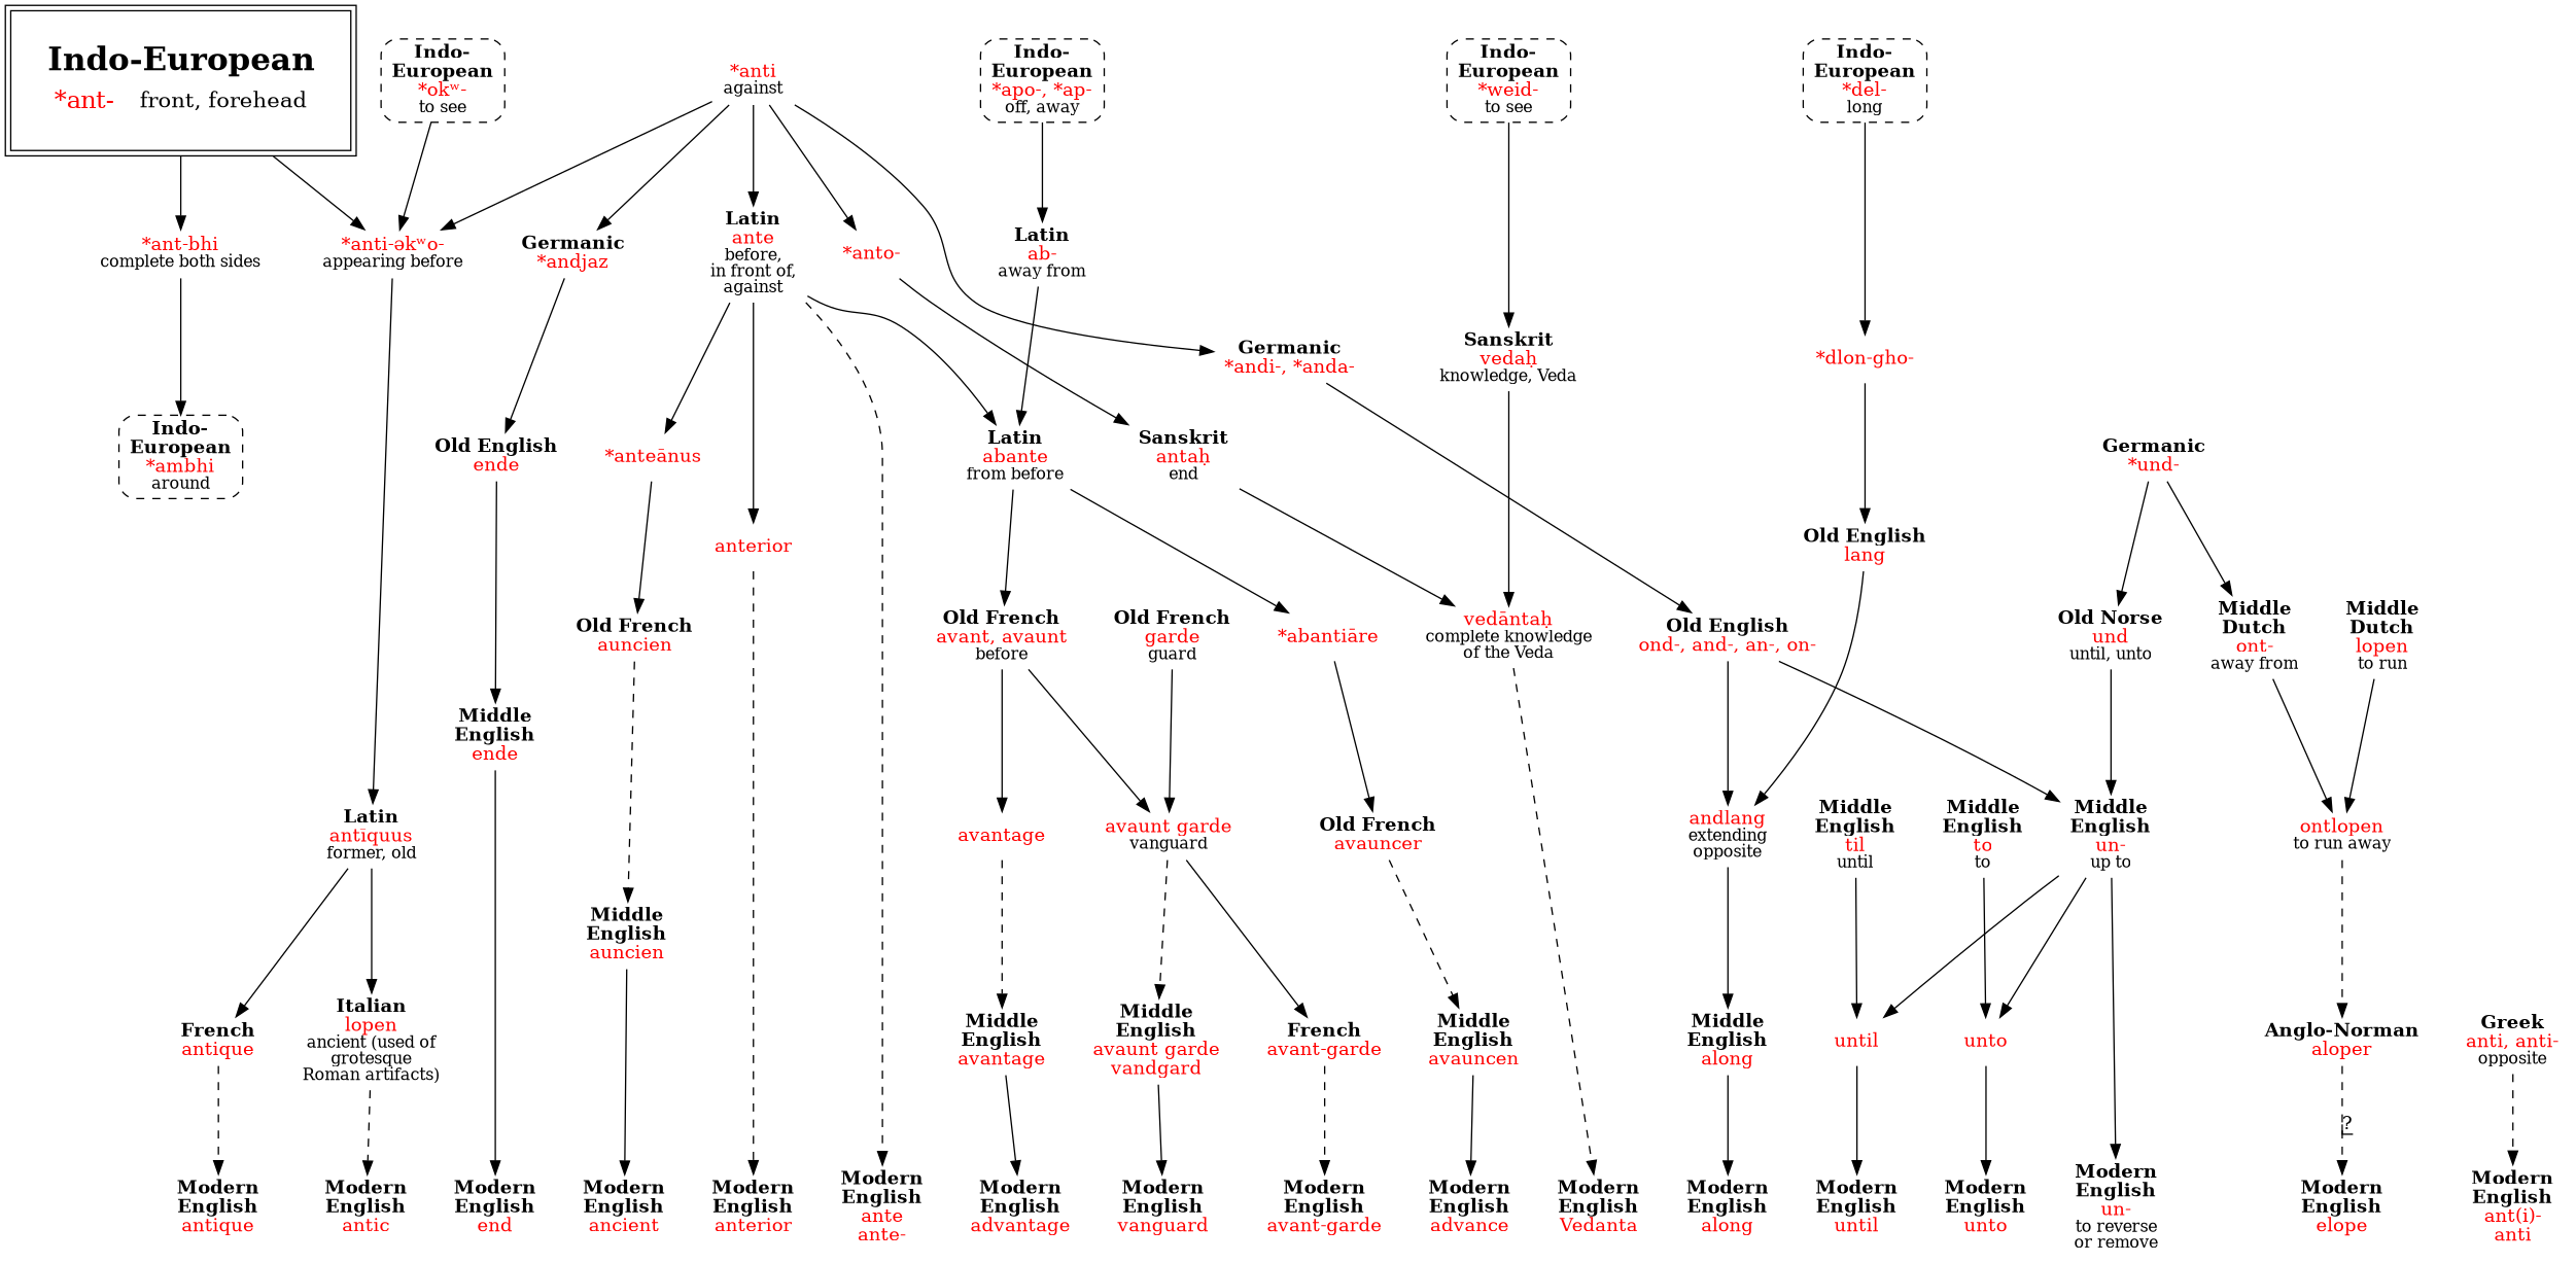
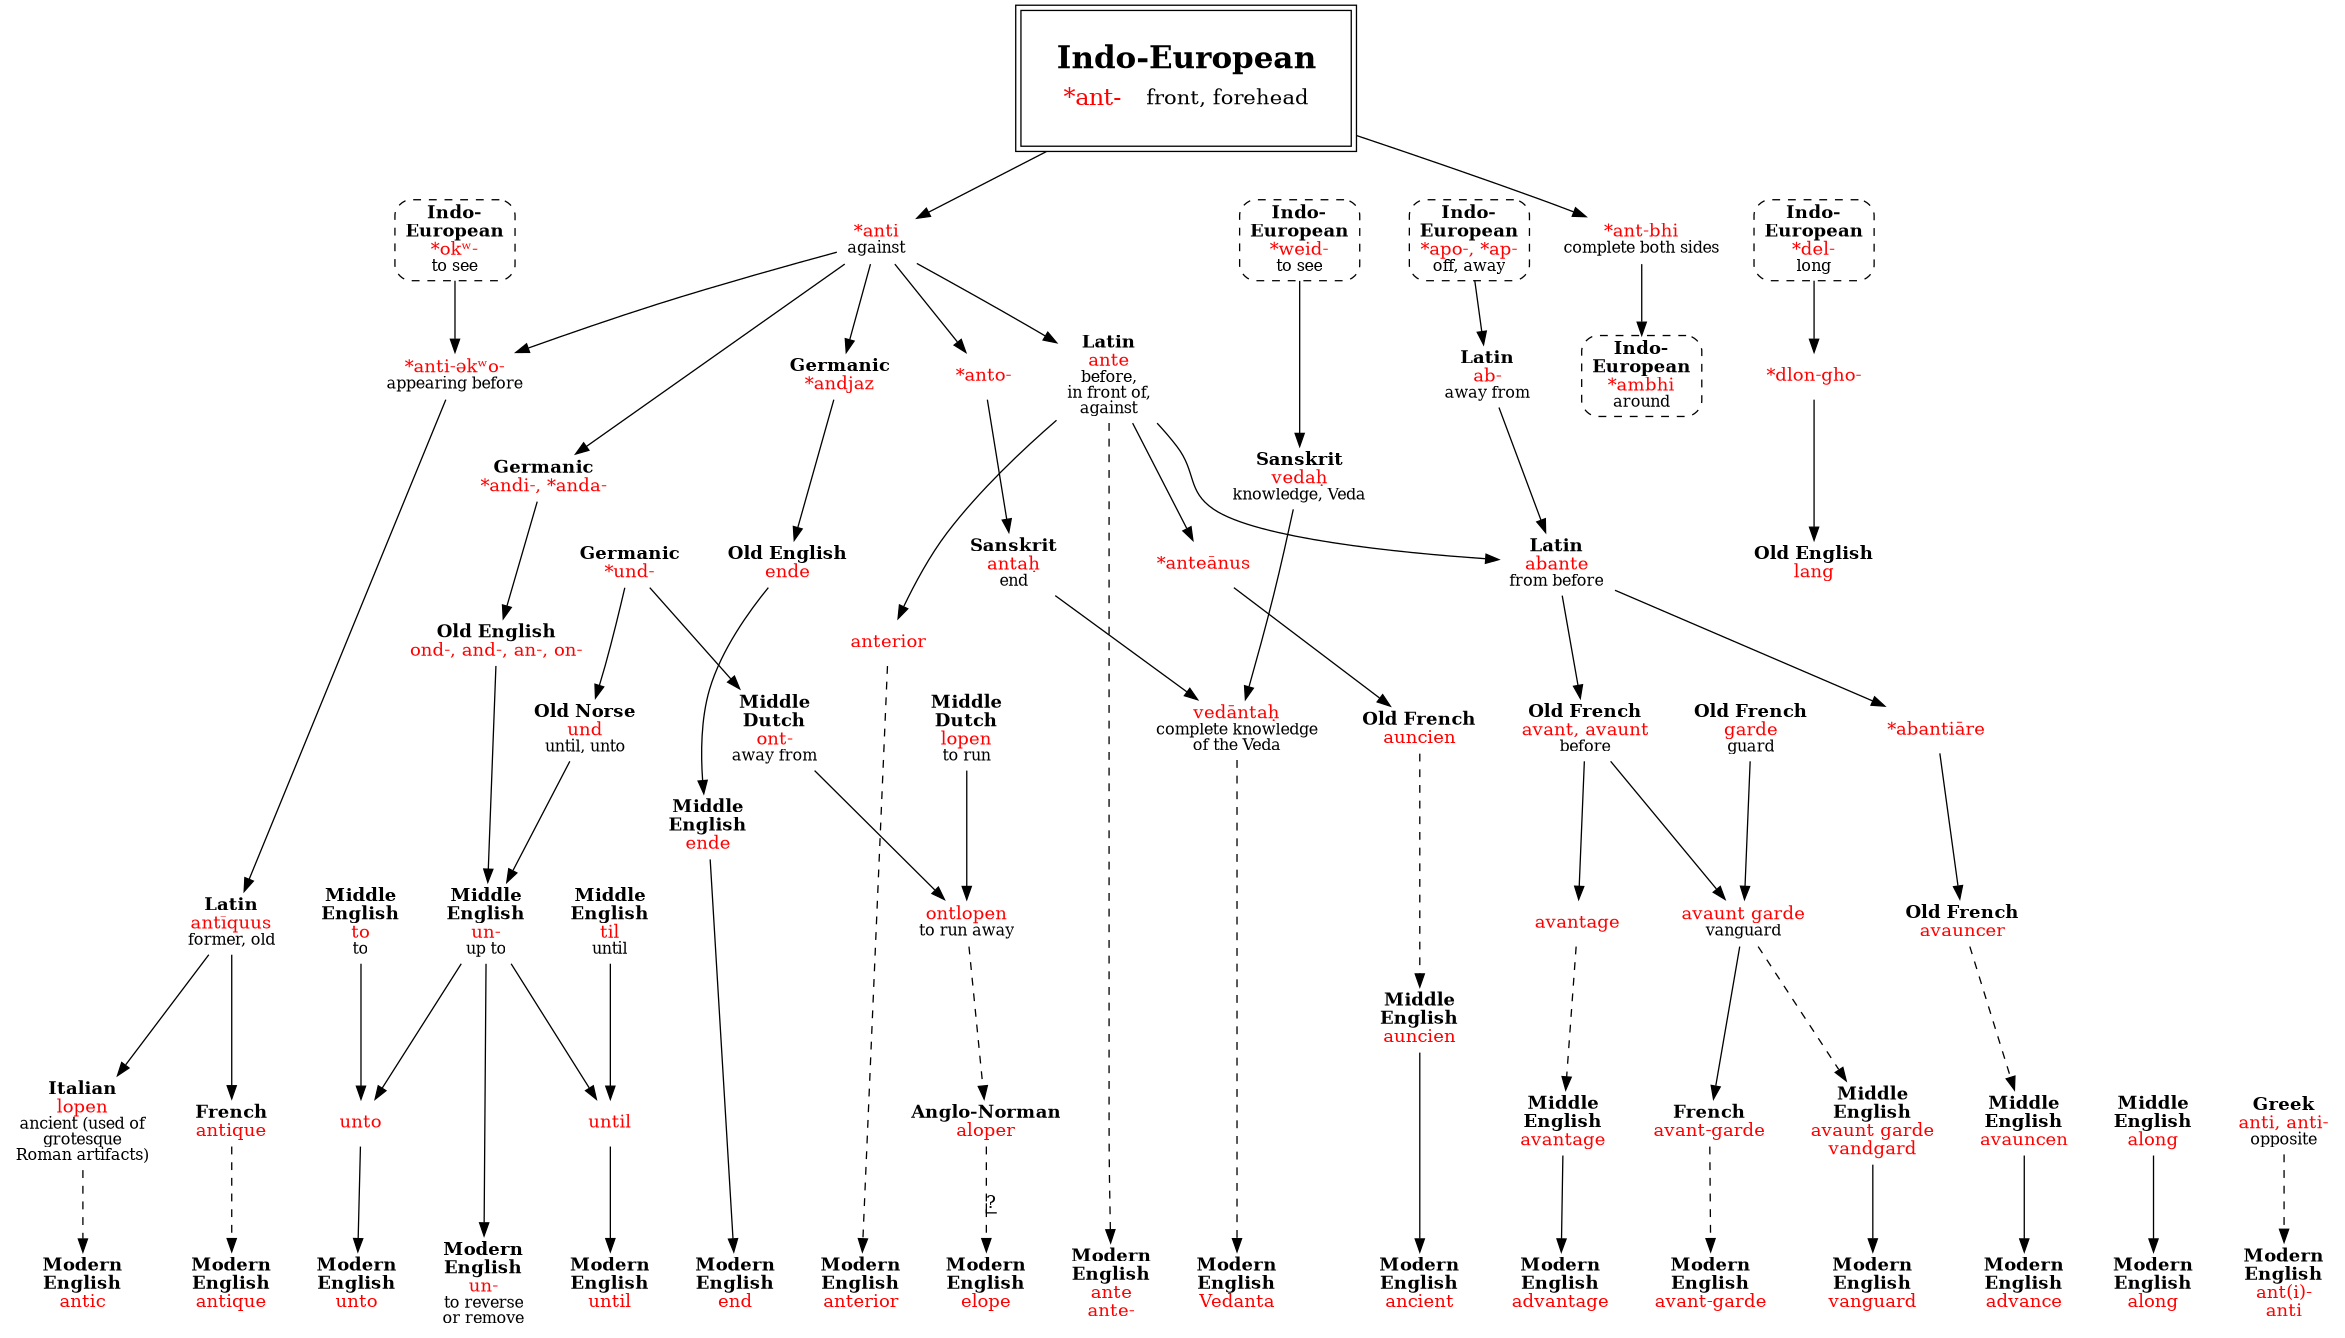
  strict digraph {
    node [shape=none]
    n1 [label=<<b>Modern<br/>English</b><br/><font color="red">un-</font><br/><font point-size="12">to reverse<br/>or remove</font>>]
    n2 [label=<<b>Modern<br/>English</b><br/><font color="red">along</font>>]
    n3 [label=<<b>Modern<br/>English</b><br/><font color="red">end</font>>]
    n4 [label=<<b>Modern<br/>English</b><br/><font color="red">ante<br/>ante-</font>>]
    n5 [label=<<b>Modern<br/>English</b><br/><font color="red">ancient</font>>]
    n6 [label=<<b>Modern<br/>English</b><br/><font color="red">anterior</font>>]
    n7 [label=<<b>Modern<br/>English</b><br/><font color="red">advance</font>>]
    n8 [label=<<b>Modern<br/>English</b><br/><font color="red">advantage</font>>]
    n9 [label=<<b>Modern<br/>English</b><br/><font color="red">vanguard</font>>]
    n10 [label=<<b>Modern<br/>English</b><br/><font color="red">avant-garde</font>>]
    n11 [label=<<b>Modern<br/>English</b><br/><font color="red">ant(i)-<br/>anti</font>>]
    n12 [label=<<b>Modern<br/>English</b><br/><font color="red">antique</font>>]
    n13 [label=<<b>Modern<br/>English</b><br/><font color="red">antic</font>>]
    n14 [label=<<b>Modern<br/>English</b><br/><font color="red">until</font>>]
    n15 [label=<<b>Modern<br/>English</b><br/><font color="red">unto</font>>]
    n16 [label=<<b>Modern<br/>English</b><br/><font color="red">elope</font>>]
    n17 [label=<<b>Modern<br/>English</b><br/><font color="red">Vedanta</font>>]
    n18 [label=<<b>Indo-<br/>European</b><br/><font color="red">*del-</font><br/><font point-size="12">long</font>> shape=box style="dashed,rounded"]
    n19 [label=<<b>Indo-<br/>European</b><br/><font color="red">*apo-, *ap-</font><br/><font point-size="12">off, away</font>> shape=box style="dashed,rounded"]
    n20 [label=<<b>Indo-<br/>European</b><br/><font color="red">*okʷ-</font><br/><font point-size="12">to see</font>> shape=box style="dashed,rounded"]
    n21 [label=<<b>Indo-<br/>European</b><br/><font color="red">*weid-</font><br/><font point-size="12">to see</font>> shape=box style="dashed,rounded"]
    n22 [label=<<font color="red">*dlon-gho-</font>>]
    n23 [label=<<b>Latin</b><br/><font color="red">ab-</font><br/><font point-size="12">away from</font>>]
    n24 [label=<<font color="red">*anti-əkʷo-</font><br/><font point-size="12">appearing before</font>>]
    n25 [label=<<b>Sanskrit</b><br/><font color="red">vedaḥ</font><br/><font point-size="12">knowledge, Veda</font>>]
    n26 [label=<<table border="0"><tr><td colspan="2"><font point-size="24"><b>Indo-European</b></font></td></tr><tr><td><font point-size="18" color="red">*ant-</font></td><td><font point-size="16">front, forehead</font></td></tr></table>> margin=.3 peripheries=2 shape=box]
    n27 [label=<<font color="red">*anti</font><br/><font point-size="12">against</font>>]
    n28 [label=<<font color="red">*ant-bhi</font><br/><font point-size="12">complete both sides</font>>]
    n29 [label=<<b>Germanic</b><br/><font color="red">*andi-, *anda-</font>>]
    n30 [label=<<b>Germanic</b><br/><font color="red">*andjaz</font>>]
    n31 [label=<<b>Latin</b><br/><font color="red">ante</font><br/><font point-size="12">before,<br/>in front of,<br/>against</font>>]
    n32 [label=<<font color="red">*anto-</font>>]
    n33 [label=<<b>Indo-<br/>European</b><br/><font color="red">*ambhi</font><br/><font point-size="12">around</font>> shape=box style="dashed,rounded"]
    n34 [label=<<b>Old English</b><br/><font color="red">ond-, and-, an-, on-</font>>]
    n35 [label=<<b>Old English</b><br/><font color="red">ende</font>>]
    n36 [label=<<font color="red">*anteānus</font>>]
    n37 [label=<<font color="red">anterior</font>>]
    n38 [label=<<b>Latin</b><br/><font color="red">abante</font><br/><font point-size="12">from before</font>>]
    n39 [label=<<b>Greek</b><br/><font color="red">anti, anti-</font><br/><font point-size="12">opposite</font>>]
    n40 [label=<<b>Latin</b><br/><font color="red">antīquus</font><br/><font point-size="12">former, old</font>>]
    n41 [label=<<b>Sanskrit</b><br/><font color="red">antaḥ</font><br/><font point-size="12">end</font>>]
    n42 [label=<<b>Middle<br/>English</b><br/><font color="red">un-</font><br/><font point-size="12">up to</font>>]
-   n43 [label=<<font color="red">andlang</font><br/><font point-size="12">extending<br/>opposite</font>>]
    n44 [label=<<font color="red">until</font>>]
    n45 [label=<<font color="red">unto</font>>]
    n46 [label=<<b>Middle<br/>English</b><br/><font color="red">along</font>>]
    n47 [label=<<b>Old English</b><br/><font color="red">lang</font>>]
    n48 [label=<<b>Middle<br/>English</b><br/><font color="red">ende</font>>]
    n49 [label=<<b>Old French</b><br/><font color="red">auncien</font>>]
    n50 [label=<<font color="red">*abantiāre</font>>]
    n51 [label=<<b>Old French</b><br/><font color="red">avant, avaunt</font><br/><font point-size="12">before</font>>]
    n52 [label=<<b>Middle<br/>English</b><br/><font color="red">auncien</font>>]
    n53 [label=<<b>Old French</b><br/><font color="red">avauncer</font>>]
    n54 [label=<<font color="red">avantage</font>>]
    n55 [label=<<font color="red">avaunt garde</font><br/><font point-size="12">vanguard</font>>]
    n56 [label=<<b>Middle<br/>English</b><br/><font color="red">avauncen</font>>]
    n57 [label=<<b>Middle<br/>English</b><br/><font color="red">avantage</font>>]
    n58 [label=<<b>Middle<br/>English</b><br/><font color="red">avaunt garde<br/>vandgard</font>>]
    n59 [label=<<b>French</b><br/><font color="red">avant-garde</font>>]
    n60 [label=<<b>Old French</b><br/><font color="red">garde</font><br/><font point-size="12">guard</font>>]
    n61 [label=<<b>French</b><br/><font color="red">antique</font>>]
    n62 [label=<<b>Italian</b><br/><font color="red">lopen</font><br/><font point-size="12">ancient (used of<br/>grotesque<br/>Roman artifacts)</font>>]
    n63 [label=<<b>Germanic</b><br/><font color="red">*und-</font>>]
    n64 [label=<<b>Old Norse</b><br/><font color="red">und</font><br/><font point-size="12">until, unto</font>>]
    n65 [label=<<b>Middle<br/>Dutch</b><br/><font color="red">ont-</font><br/><font point-size="12">away from</font>>]
    n66 [label=<<font color="red">ontlopen</font><br/><font point-size="12">to run away</font>>]
    n67 [label=<<b>Middle<br/>English</b><br/><font color="red">til</font><br/><font point-size="12">until</font>>]
    n68 [label=<<b>Middle<br/>English</b><br/><font color="red">to</font><br/><font point-size="12">to</font>>]
    n69 [label=<<b>Anglo-Norman</b><br/><font color="red">aloper</font>>]
    n70 [label=<<b>Middle<br/>Dutch</b><br/><font color="red">lopen</font><br/><font point-size="12">to run</font>>]
    n71 [label=<<font color="red">vedāntaḥ</font><br/><font point-size="12">complete knowledge<br/>of the Veda</font>>]
    subgraph sub_1 {
      rank=sink
      n1
      n2
      n3
      n4
      n5
      n6
      n7
      n8
      n9
      n10
      n11
      n12
      n13
      n14
      n15
      n16
      n17
    }
    subgraph sub_2 {
      rank=same
      n18
      n19
      n20
      n21
    }
    n18 -> n22
    n19 -> n23
    n20 -> n24
    n21 -> n25
    n22 -> n47
    n23 -> n38
    n24 -> n40
    n25 -> n71
-   n26 -> n24
+   n26 -> n27
    n26 -> n28
    n27 -> n24
    n27 -> n29
    n27 -> n30
    n27 -> n31
    n27 -> n32
    n28 -> n33
    n29 -> n34
    n30 -> n35
    n31 -> n4 [style=dashed]
    n31 -> n36
    n31 -> n37
    n31 -> n38
    n32 -> n41
    n34 -> n42
-   n34 -> n43
    n35 -> n48
    n36 -> n49
    n37 -> n6 [style=dashed]
    n38 -> n50
    n38 -> n51
    n39 -> n11 [style=dashed]
    n40 -> n61
    n40 -> n62
    n41 -> n71
    n42 -> n1
    n42 -> n44
    n42 -> n45
-   n43 -> n46
    n44 -> n14
    n45 -> n15
    n46 -> n2
-   n47 -> n43
    n48 -> n3
    n49 -> n52 [style=dashed]
    n50 -> n53
    n51 -> n54
    n51 -> n55
    n52 -> n5
    n53 -> n56 [style=dashed]
    n54 -> n57 [style=dashed]
    n55 -> n58 [style=dashed]
    n55 -> n59
    n56 -> n7
    n57 -> n8
    n58 -> n9
    n59 -> n10 [style=dashed]
    n60 -> n55
    n61 -> n12 [style=dashed]
    n62 -> n13 [style=dashed]
    n63 -> n64
    n63 -> n65
    n64 -> n42
    n65 -> n66
    n66 -> n69 [style=dashed]
    n67 -> n44
    n68 -> n45
    n69 -> n16 [decorate=true label="?" style=dashed]
    n70 -> n66
    n71 -> n17 [style=dashed]
  }
